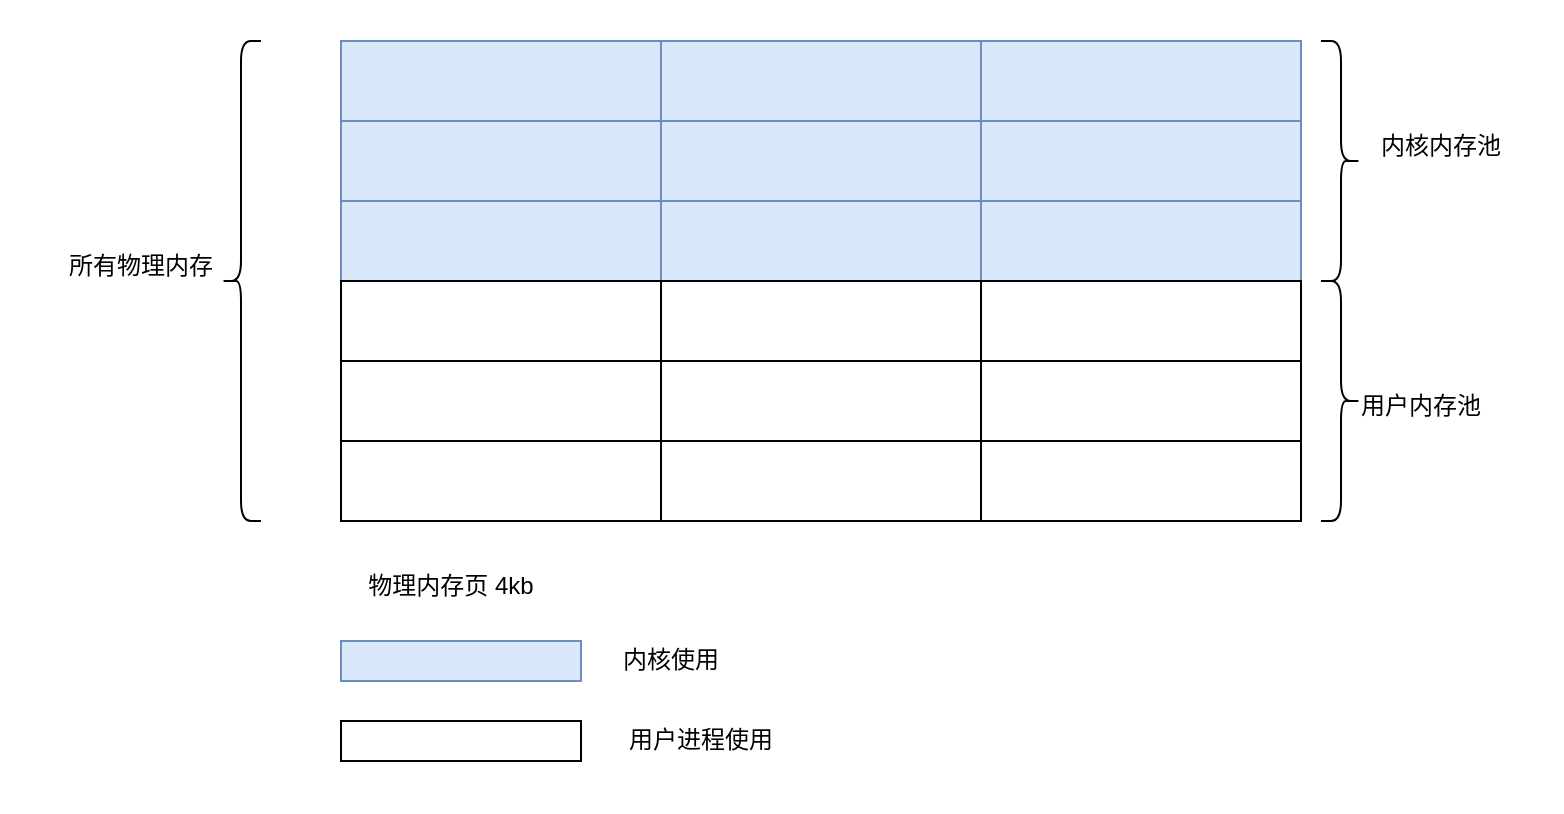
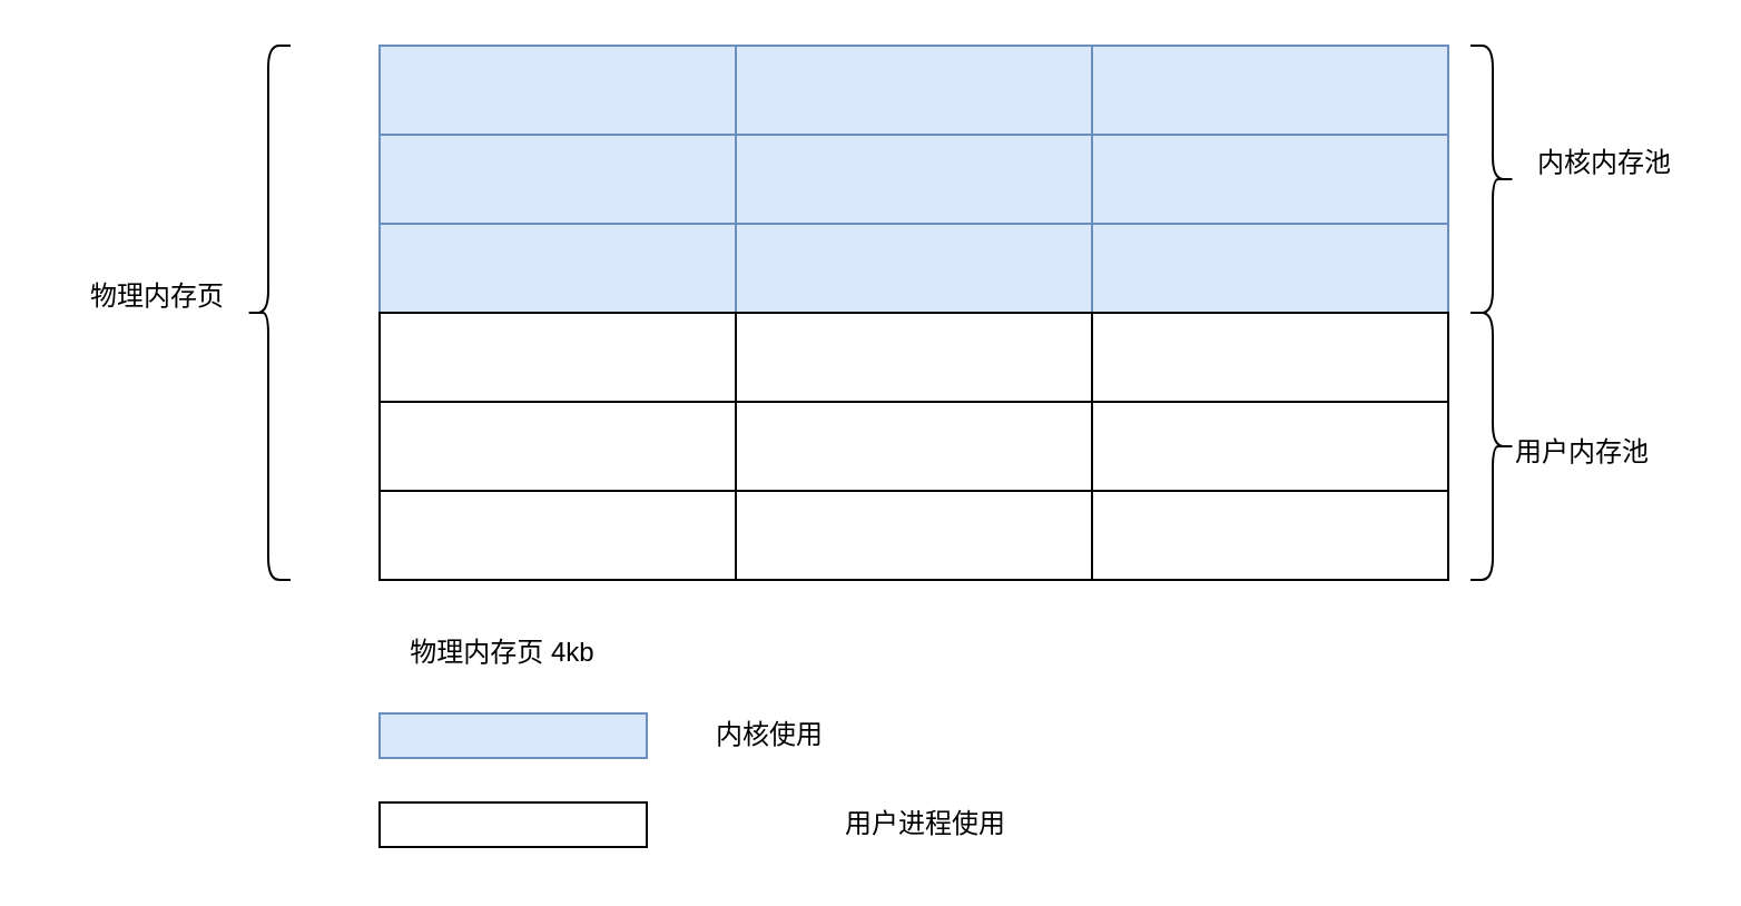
  <mxCell id="0" />
  <mxCell id="1" parent="0" />
  <mxCell id="2" value="" style="rounded=0;whiteSpace=wrap;html=1;" vertex="1" parent="1"><mxGeometry x="170" y="20" width="480" height="240" as="geometry" /></mxCell>
  <mxCell id="3" value="" style="rounded=0;whiteSpace=wrap;html=1;fillColor=#dae8fc;strokeColor=#6c8ebf;" vertex="1" parent="1"><mxGeometry x="170" y="20" width="160" height="40" as="geometry" /></mxCell>
  <mxCell id="4" value="" style="rounded=0;whiteSpace=wrap;html=1;fillColor=#dae8fc;strokeColor=#6c8ebf;" vertex="1" parent="1"><mxGeometry x="330" y="20" width="160" height="40" as="geometry" /></mxCell>
  <mxCell id="5" value="" style="rounded=0;whiteSpace=wrap;html=1;fillColor=#dae8fc;strokeColor=#6c8ebf;" vertex="1" parent="1"><mxGeometry x="490" y="20" width="160" height="40" as="geometry" /></mxCell>
  <mxCell id="6" value="" style="rounded=0;whiteSpace=wrap;html=1;fillColor=#dae8fc;strokeColor=#6c8ebf;" vertex="1" parent="1"><mxGeometry x="170" y="60" width="160" height="40" as="geometry" /></mxCell>
  <mxCell id="7" value="" style="rounded=0;whiteSpace=wrap;html=1;fillColor=#dae8fc;strokeColor=#6c8ebf;" vertex="1" parent="1"><mxGeometry x="330" y="60" width="160" height="40" as="geometry" /></mxCell>
  <mxCell id="8" value="" style="rounded=0;whiteSpace=wrap;html=1;fillColor=#dae8fc;strokeColor=#6c8ebf;" vertex="1" parent="1"><mxGeometry x="490" y="60" width="160" height="40" as="geometry" /></mxCell>
  <mxCell id="9" value="" style="rounded=0;whiteSpace=wrap;html=1;fillColor=#dae8fc;strokeColor=#6c8ebf;" vertex="1" parent="1"><mxGeometry x="170" y="100" width="160" height="40" as="geometry" /></mxCell>
  <mxCell id="10" value="" style="rounded=0;whiteSpace=wrap;html=1;fillColor=#dae8fc;strokeColor=#6c8ebf;" vertex="1" parent="1"><mxGeometry x="330" y="100" width="160" height="40" as="geometry" /></mxCell>
  <mxCell id="11" value="" style="rounded=0;whiteSpace=wrap;html=1;fillColor=#dae8fc;strokeColor=#6c8ebf;" vertex="1" parent="1"><mxGeometry x="490" y="100" width="160" height="40" as="geometry" /></mxCell>
  <mxCell id="12" value="" style="rounded=0;whiteSpace=wrap;html=1;" vertex="1" parent="1"><mxGeometry x="170" y="140" width="160" height="40" as="geometry" /></mxCell>
  <mxCell id="13" value="" style="rounded=0;whiteSpace=wrap;html=1;" vertex="1" parent="1"><mxGeometry x="330" y="140" width="160" height="40" as="geometry" /></mxCell>
  <mxCell id="14" value="" style="rounded=0;whiteSpace=wrap;html=1;" vertex="1" parent="1"><mxGeometry x="490" y="140" width="160" height="40" as="geometry" /></mxCell>
  <mxCell id="15" value="" style="rounded=0;whiteSpace=wrap;html=1;" vertex="1" parent="1"><mxGeometry x="170" y="180" width="160" height="40" as="geometry" /></mxCell>
  <mxCell id="16" value="" style="rounded=0;whiteSpace=wrap;html=1;" vertex="1" parent="1"><mxGeometry x="330" y="180" width="160" height="40" as="geometry" /></mxCell>
  <mxCell id="17" value="" style="rounded=0;whiteSpace=wrap;html=1;" vertex="1" parent="1"><mxGeometry x="490" y="180" width="160" height="40" as="geometry" /></mxCell>
  <mxCell id="18" value="" style="rounded=0;whiteSpace=wrap;html=1;" vertex="1" parent="1"><mxGeometry x="170" y="220" width="160" height="40" as="geometry" /></mxCell>
  <mxCell id="19" value="" style="rounded=0;whiteSpace=wrap;html=1;" vertex="1" parent="1"><mxGeometry x="330" y="220" width="160" height="40" as="geometry" /></mxCell>
  <mxCell id="20" value="" style="rounded=0;whiteSpace=wrap;html=1;" vertex="1" parent="1"><mxGeometry x="490" y="220" width="160" height="40" as="geometry" /></mxCell>
  <mxCell id="21" value="" style="shape=curlyBracket;whiteSpace=wrap;html=1;rounded=1;labelPosition=left;verticalLabelPosition=middle;align=right;verticalAlign=middle;" vertex="1" parent="1"><mxGeometry x="110" y="20" width="20" height="240" as="geometry" /></mxCell>
- <mxCell id="22" value="所有物理内存" style="text;html=1;align=center;verticalAlign=middle;resizable=0;points=[];autosize=1;strokeColor=none;fillColor=none;" vertex="1" parent="1"><mxGeometry x="20" y="118" width="100" height="30" as="geometry" /></mxCell>
+ <mxCell id="22" value="物理内存页" style="text;html=1;align=center;verticalAlign=middle;resizable=0;points=[];autosize=1;strokeColor=none;fillColor=none;" vertex="1" parent="1"><mxGeometry x="20" y="118" width="100" height="30" as="geometry" /></mxCell>
  <mxCell id="23" value="" style="shape=curlyBracket;whiteSpace=wrap;html=1;rounded=1;flipH=1;labelPosition=right;verticalLabelPosition=middle;align=left;verticalAlign=middle;" vertex="1" parent="1"><mxGeometry x="660" y="20" width="20" height="120" as="geometry" /></mxCell>
  <mxCell id="24" value="内核内存池" style="text;html=1;align=center;verticalAlign=middle;resizable=0;points=[];autosize=1;strokeColor=none;fillColor=none;" vertex="1" parent="1"><mxGeometry x="680" y="58" width="80" height="30" as="geometry" /></mxCell>
  <mxCell id="25" value="" style="shape=curlyBracket;whiteSpace=wrap;html=1;rounded=1;flipH=1;labelPosition=right;verticalLabelPosition=middle;align=left;verticalAlign=middle;" vertex="1" parent="1"><mxGeometry x="660" y="140" width="20" height="120" as="geometry" /></mxCell>
  <mxCell id="26" value="用户内存池" style="text;html=1;align=center;verticalAlign=middle;resizable=0;points=[];autosize=1;strokeColor=none;fillColor=none;" vertex="1" parent="1"><mxGeometry x="670" y="188" width="80" height="30" as="geometry" /></mxCell>
  <mxCell id="27" value="物理内存页 4kb" style="text;html=1;align=center;verticalAlign=middle;resizable=0;points=[];autosize=1;strokeColor=none;fillColor=none;" vertex="1" parent="1"><mxGeometry x="170" y="278" width="110" height="30" as="geometry" /></mxCell>
  <mxCell id="28" value="" style="rounded=0;whiteSpace=wrap;html=1;fillColor=#dae8fc;strokeColor=#6c8ebf;" vertex="1" parent="1"><mxGeometry x="170" y="320" width="120" height="20" as="geometry" /></mxCell>
- <mxCell id="29" value="内核使用" style="text;html=1;align=center;verticalAlign=middle;resizable=0;points=[];autosize=1;strokeColor=none;fillColor=none;" vertex="1" parent="1"><mxGeometry x="300" y="315" width="70" height="30" as="geometry" /></mxCell>
+ <mxCell id="29" value="内核使用" style="text;html=1;align=center;verticalAlign=middle;resizable=0;points=[];autosize=1;strokeColor=none;fillColor=none;" vertex="1" parent="1"><mxGeometry x="310" y="315" width="70" height="30" as="geometry" /></mxCell>
  <mxCell id="30" value="" style="rounded=0;whiteSpace=wrap;html=1;" vertex="1" parent="1"><mxGeometry x="170" y="360" width="120" height="20" as="geometry" /></mxCell>
- <mxCell id="31" value="用户进程使用" style="text;html=1;align=center;verticalAlign=middle;resizable=0;points=[];autosize=1;strokeColor=none;fillColor=none;" vertex="1" parent="1"><mxGeometry x="300" y="355" width="100" height="30" as="geometry" /></mxCell>
+ <mxCell id="31" value="用户进程使用" style="text;html=1;align=center;verticalAlign=middle;resizable=0;points=[];autosize=1;strokeColor=none;fillColor=none;" vertex="1" parent="1"><mxGeometry x="365" y="355" width="100" height="30" as="geometry" /></mxCell>
